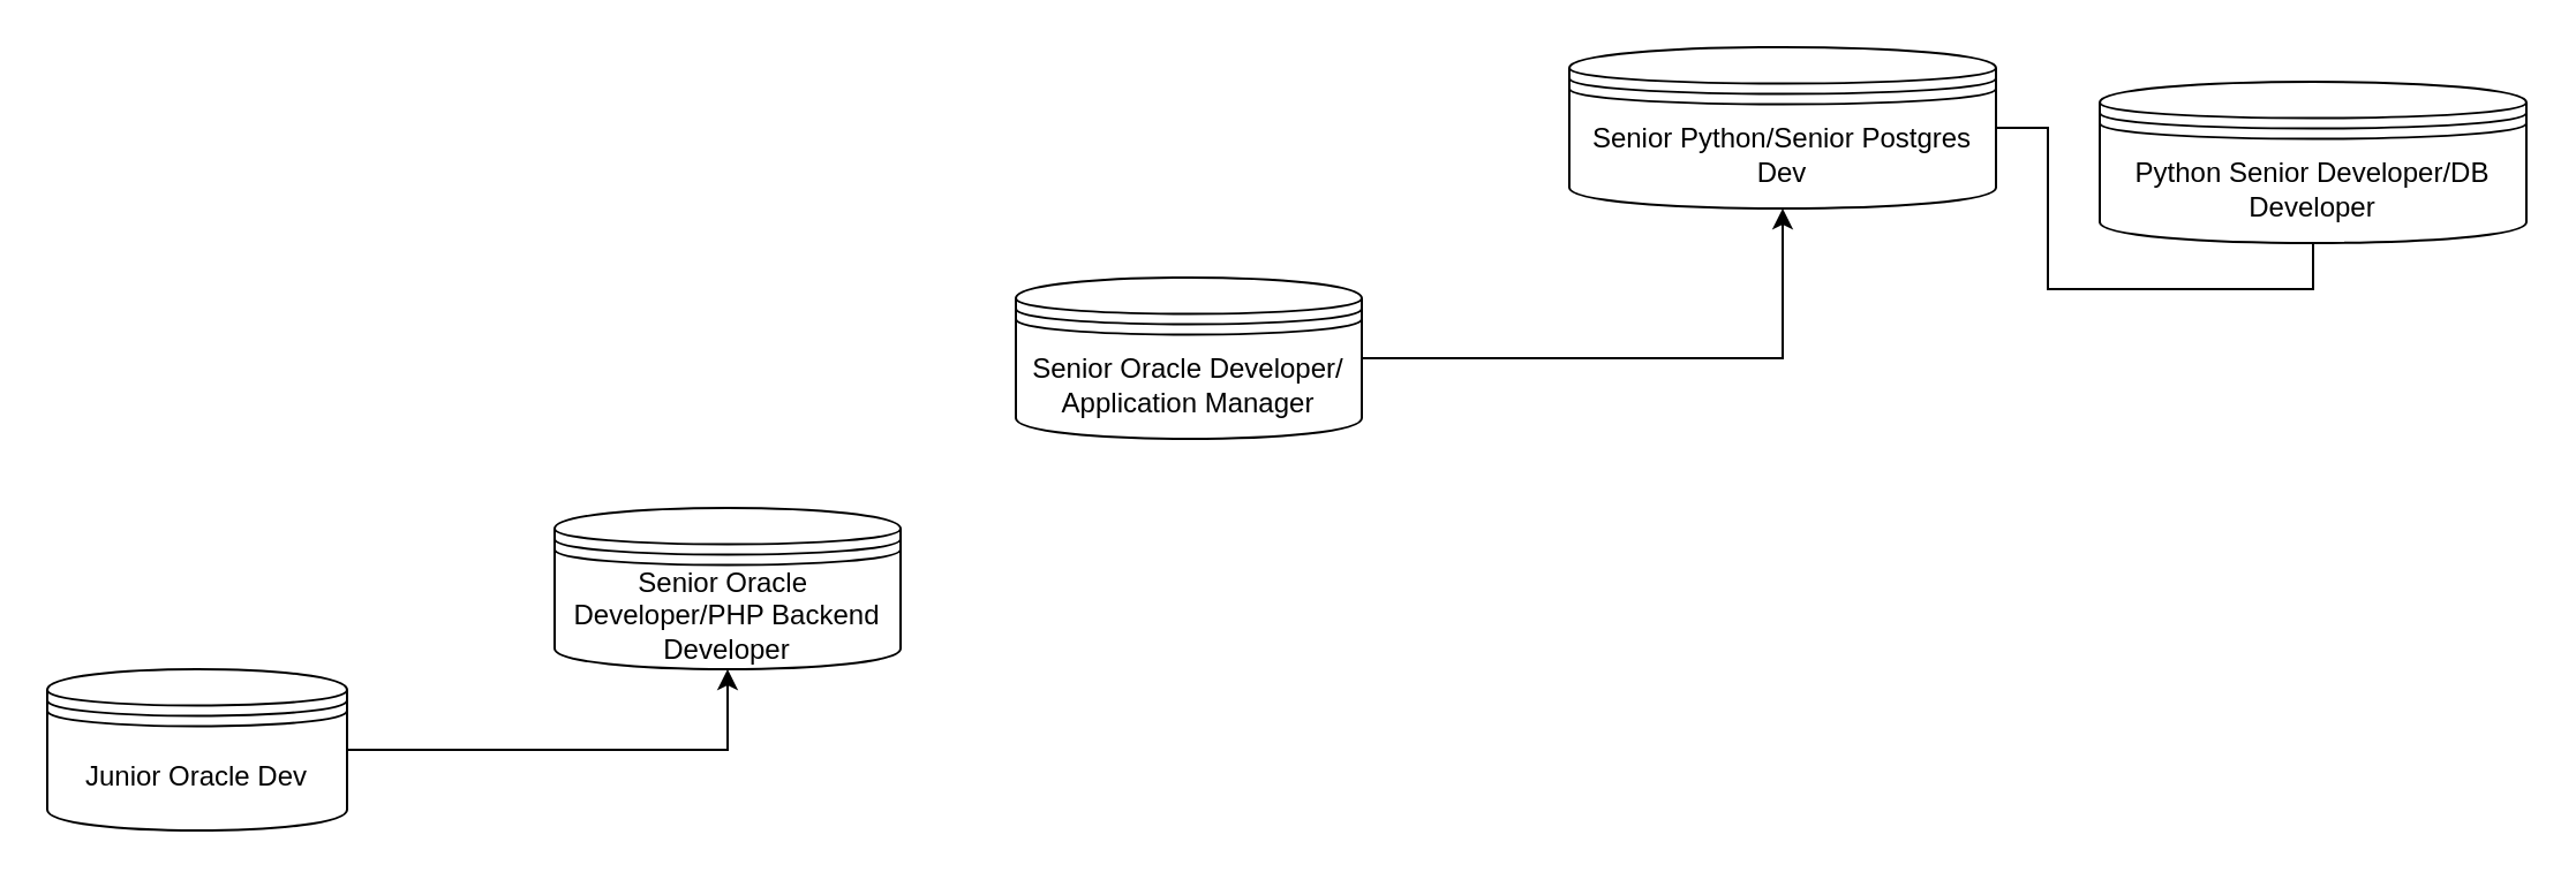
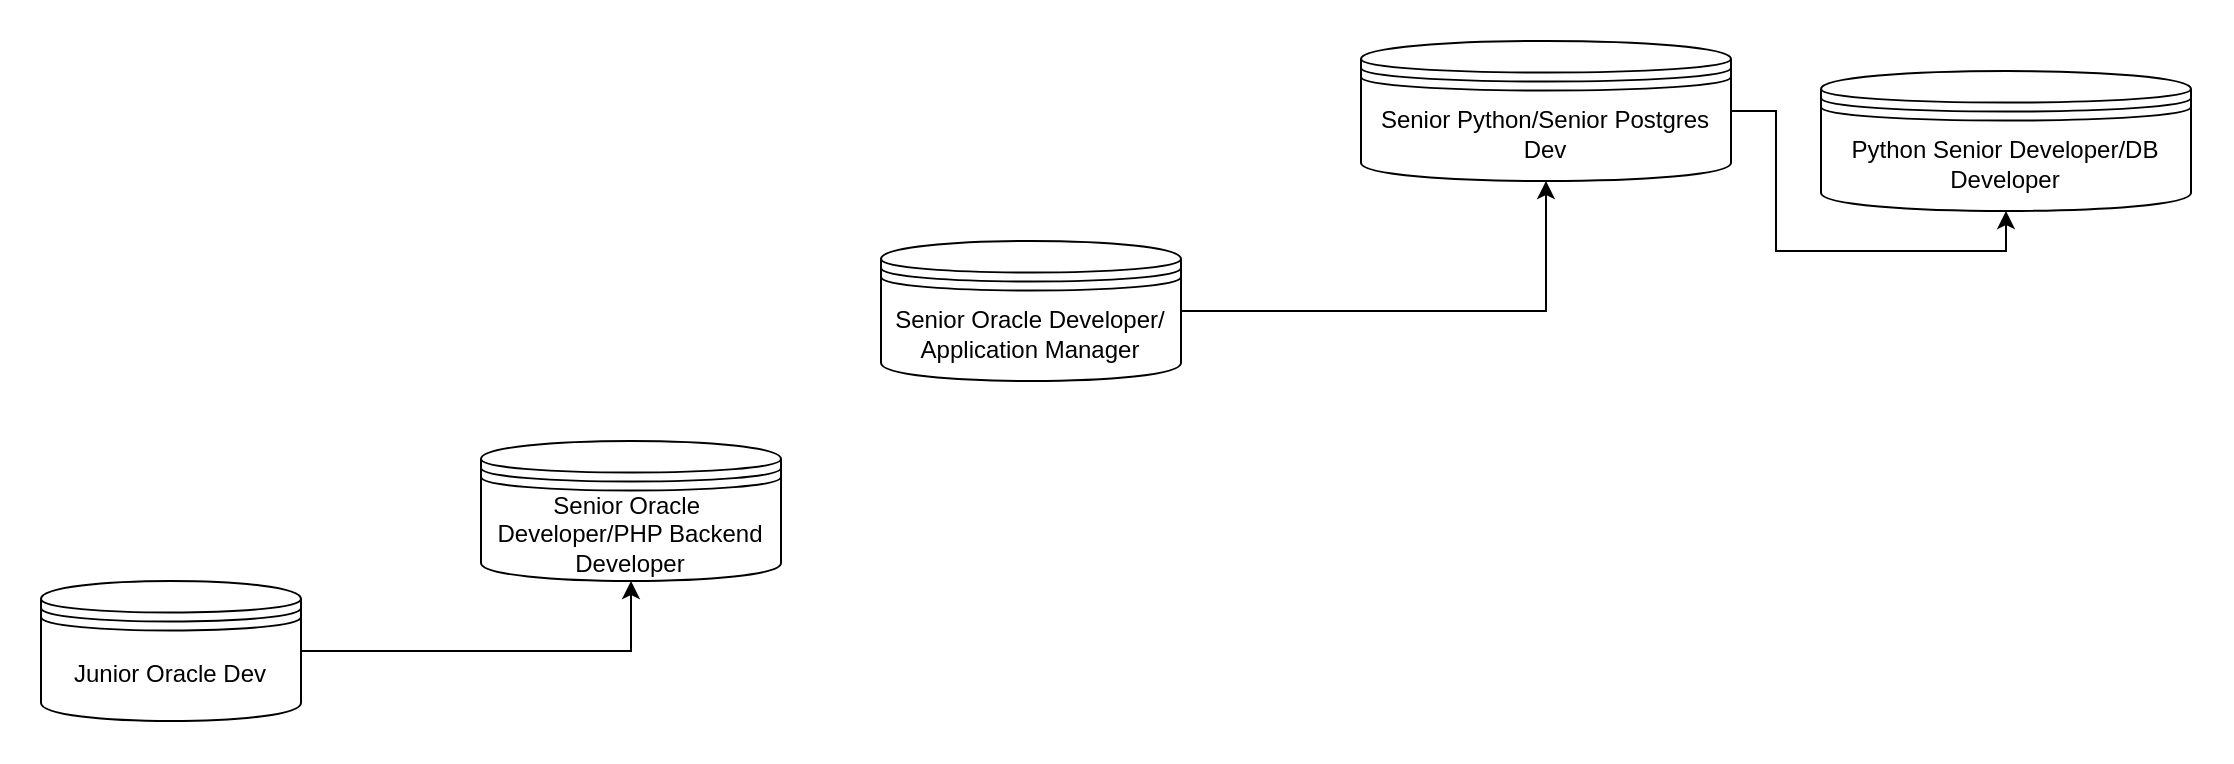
  <mxCell id="0" />
  <mxCell id="1" parent="0" />
  <mxCell id="2" style="edgeStyle=orthogonalEdgeStyle;rounded=0;orthogonalLoop=1;jettySize=auto;html=1;entryX=0.5;entryY=1;entryDx=0;entryDy=0;" edge="1" parent="1" source="3" target="4"><mxGeometry relative="1" as="geometry" /></mxCell>
  <mxCell id="3" value="Junior Oracle Dev" style="shape=datastore;whiteSpace=wrap;html=1;" vertex="1" parent="1"><mxGeometry x="20" y="290" width="130" height="70" as="geometry" /></mxCell>
  <mxCell id="4" value="Senior Oracle&amp;nbsp; Developer/PHP Backend Developer" style="shape=datastore;whiteSpace=wrap;html=1;" vertex="1" parent="1"><mxGeometry x="240" y="220" width="150" height="70" as="geometry" /></mxCell>
  <mxCell id="5" style="edgeStyle=orthogonalEdgeStyle;rounded=0;orthogonalLoop=1;jettySize=auto;html=1;entryX=0.5;entryY=1;entryDx=0;entryDy=0;" edge="1" parent="1" source="6" target="8"><mxGeometry relative="1" as="geometry" /></mxCell>
  <mxCell id="6" value="Senior Oracle Developer/ Application Manager" style="shape=datastore;whiteSpace=wrap;html=1;" vertex="1" parent="1"><mxGeometry x="440" y="120" width="150" height="70" as="geometry" /></mxCell>
- <mxCell id="7" style="edgeStyle=orthogonalEdgeStyle;rounded=0;orthogonalLoop=1;jettySize=auto;html=1;entryX=0.5;entryY=1;entryDx=0;entryDy=0;endArrow=none;" edge="1" parent="1" source="8" target="9"><mxGeometry relative="1" as="geometry" /></mxCell>
+ <mxCell id="7" style="edgeStyle=orthogonalEdgeStyle;rounded=0;orthogonalLoop=1;jettySize=auto;html=1;entryX=0.5;entryY=1;entryDx=0;entryDy=0;" edge="1" parent="1" source="8" target="9"><mxGeometry relative="1" as="geometry" /></mxCell>
  <mxCell id="8" value="Senior Python/Senior Postgres Dev" style="shape=datastore;whiteSpace=wrap;html=1;" vertex="1" parent="1"><mxGeometry x="680" y="20" width="185" height="70" as="geometry" /></mxCell>
  <mxCell id="9" value="Python Senior Developer/DB Developer" style="shape=datastore;whiteSpace=wrap;html=1;" vertex="1" parent="1"><mxGeometry x="910" y="35" width="185" height="70" as="geometry" /></mxCell>
